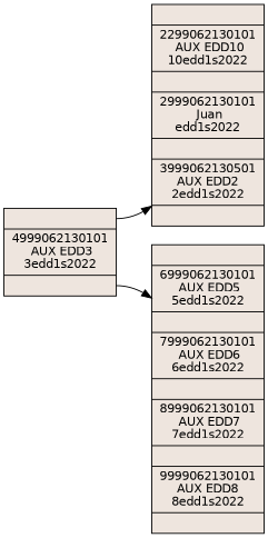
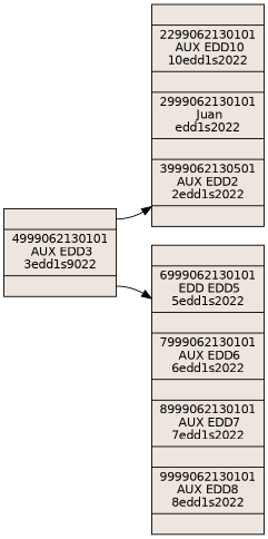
  digraph {
    fontname="DejaVu Sans"
    rankdir=LR
    node [fillcolor=seashell2 fontname="DejaVu Sans" fontsize=12 shape=record style=filled]
    edge [fontname="DejaVu Sans"]
-   n1 [label="<r0>|4999062130101\n AUX EDD3\n3edd1s2022|<r1>" width=0.5]
+   n1 [label="<r0>|4999062130101\n AUX EDD3\n3edd1s9022|<r1>" width=0.5]
    n2 [label="<r0>|2299062130101\n AUX EDD10\n10edd1s2022|<r1>|2999062130101\n Juan\nedd1s2022|<r2>|3999062130501\nAUX EDD2\n2edd1s2022|<r3>" width=0.5]
-   n3 [label="<r0>|6999062130101\n AUX EDD5\n5edd1s2022|<r1>|7999062130101\n AUX EDD6\n6edd1s2022|<r2>|8999062130101\n AUX EDD7\n7edd1s2022|<r3>|9999062130101\nAUX EDD8\n8edd1s2022|<r4>" width=0.5]
+   n3 [label="<r0>|6999062130101\n EDD EDD5\n5edd1s2022|<r1>|7999062130101\n AUX EDD6\n6edd1s2022|<r2>|8999062130101\n AUX EDD7\n7edd1s2022|<r3>|9999062130101\nAUX EDD8\n8edd1s2022|<r4>" width=0.5]
    n1 -> n2 [tailport=r0]
    n1 -> n3 [tailport=r1]
  }
